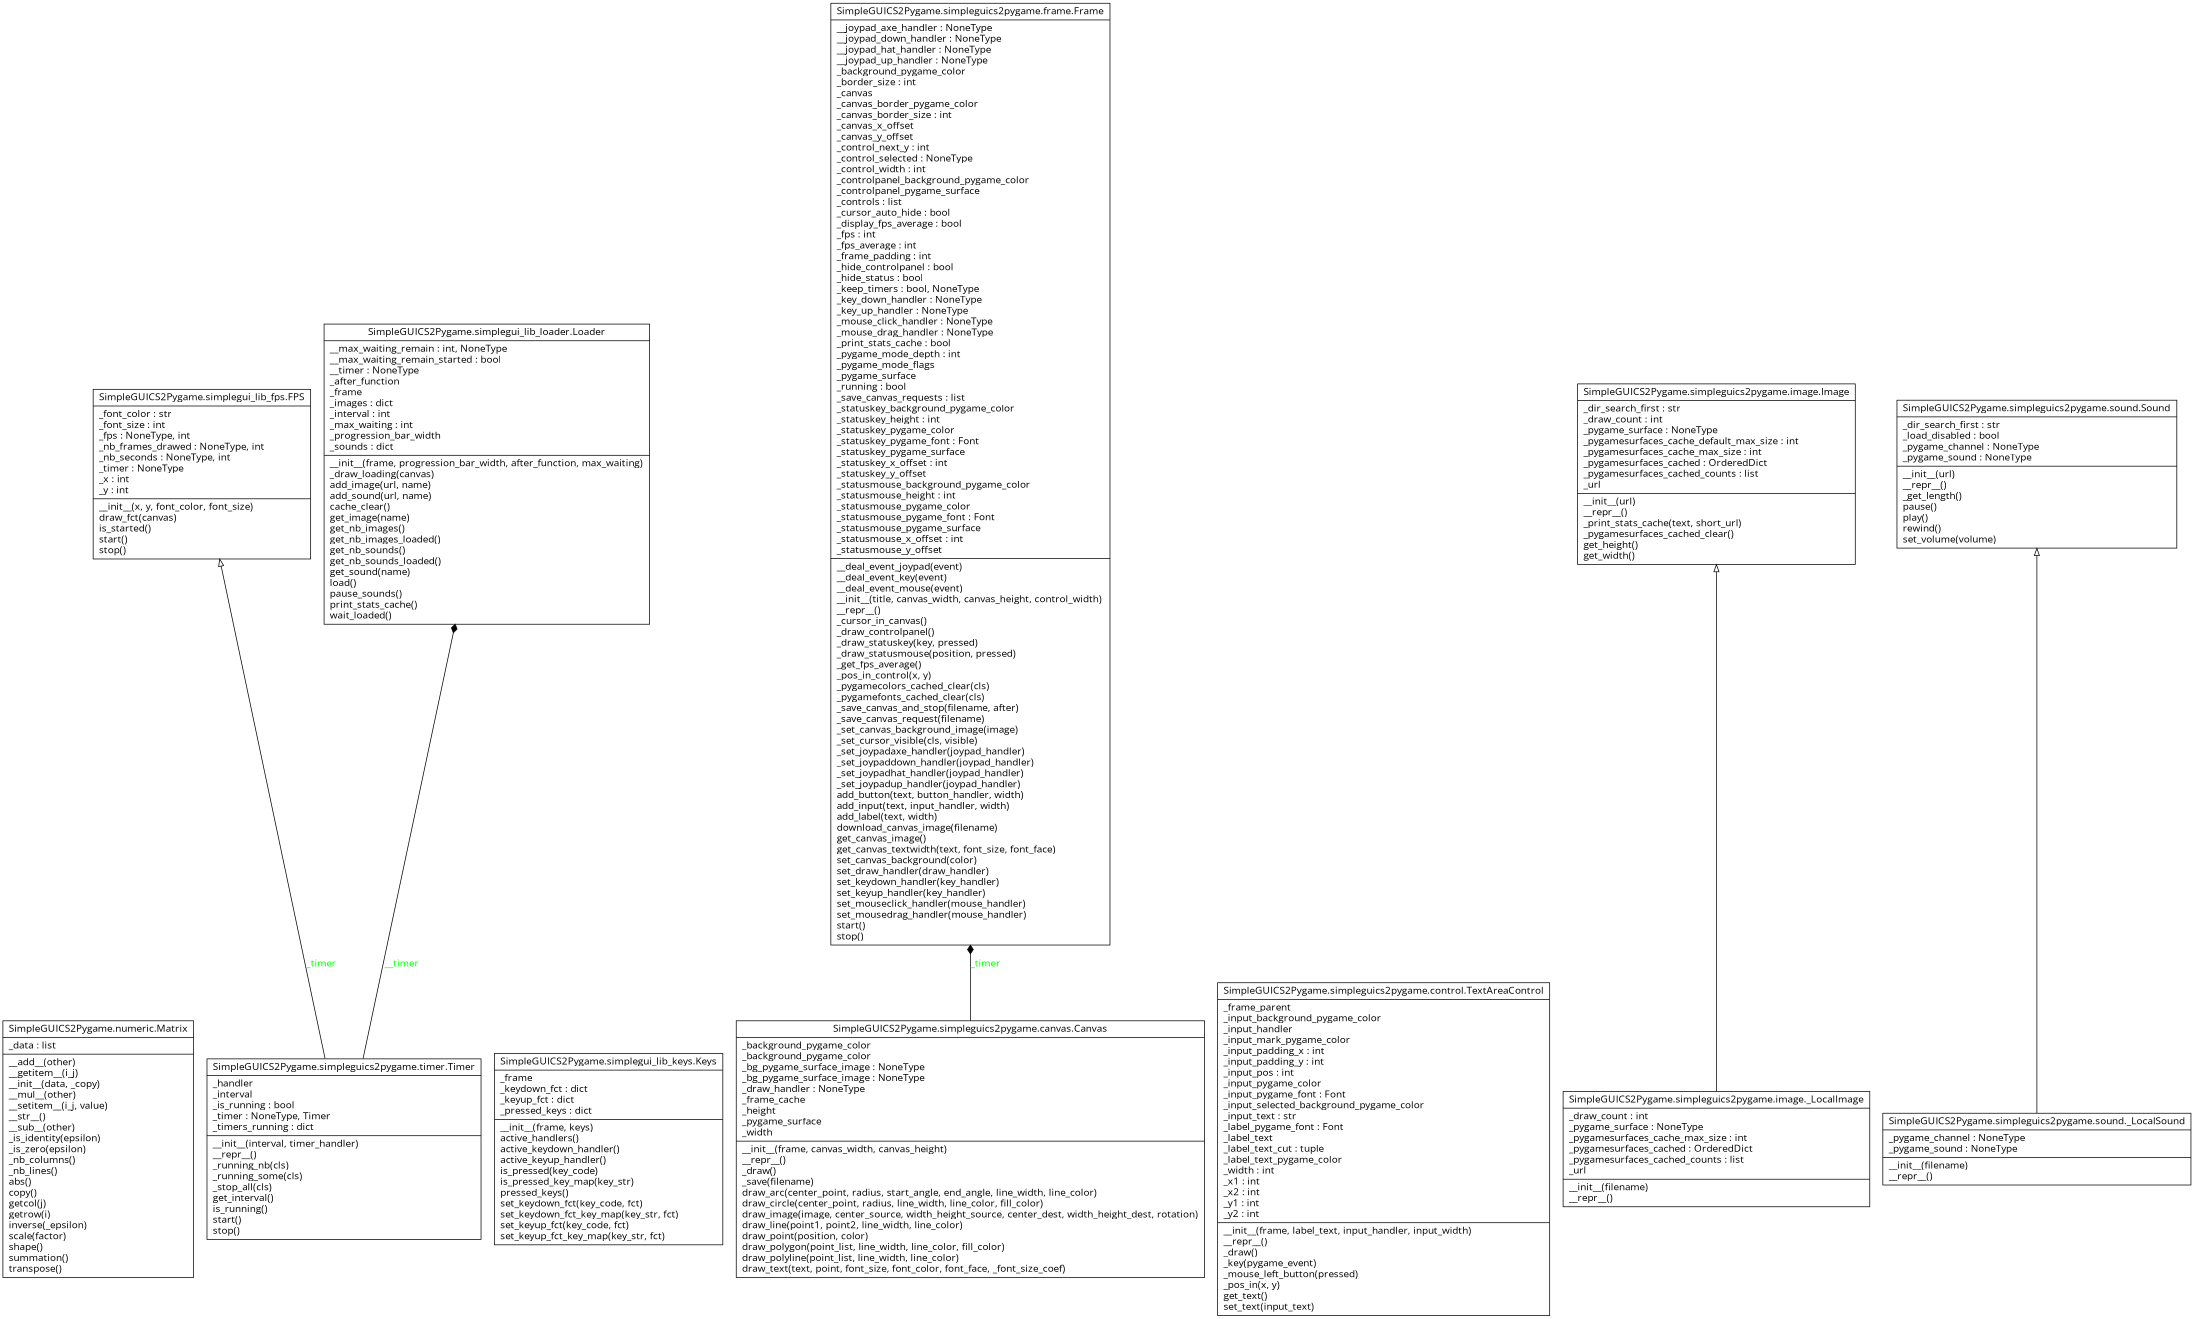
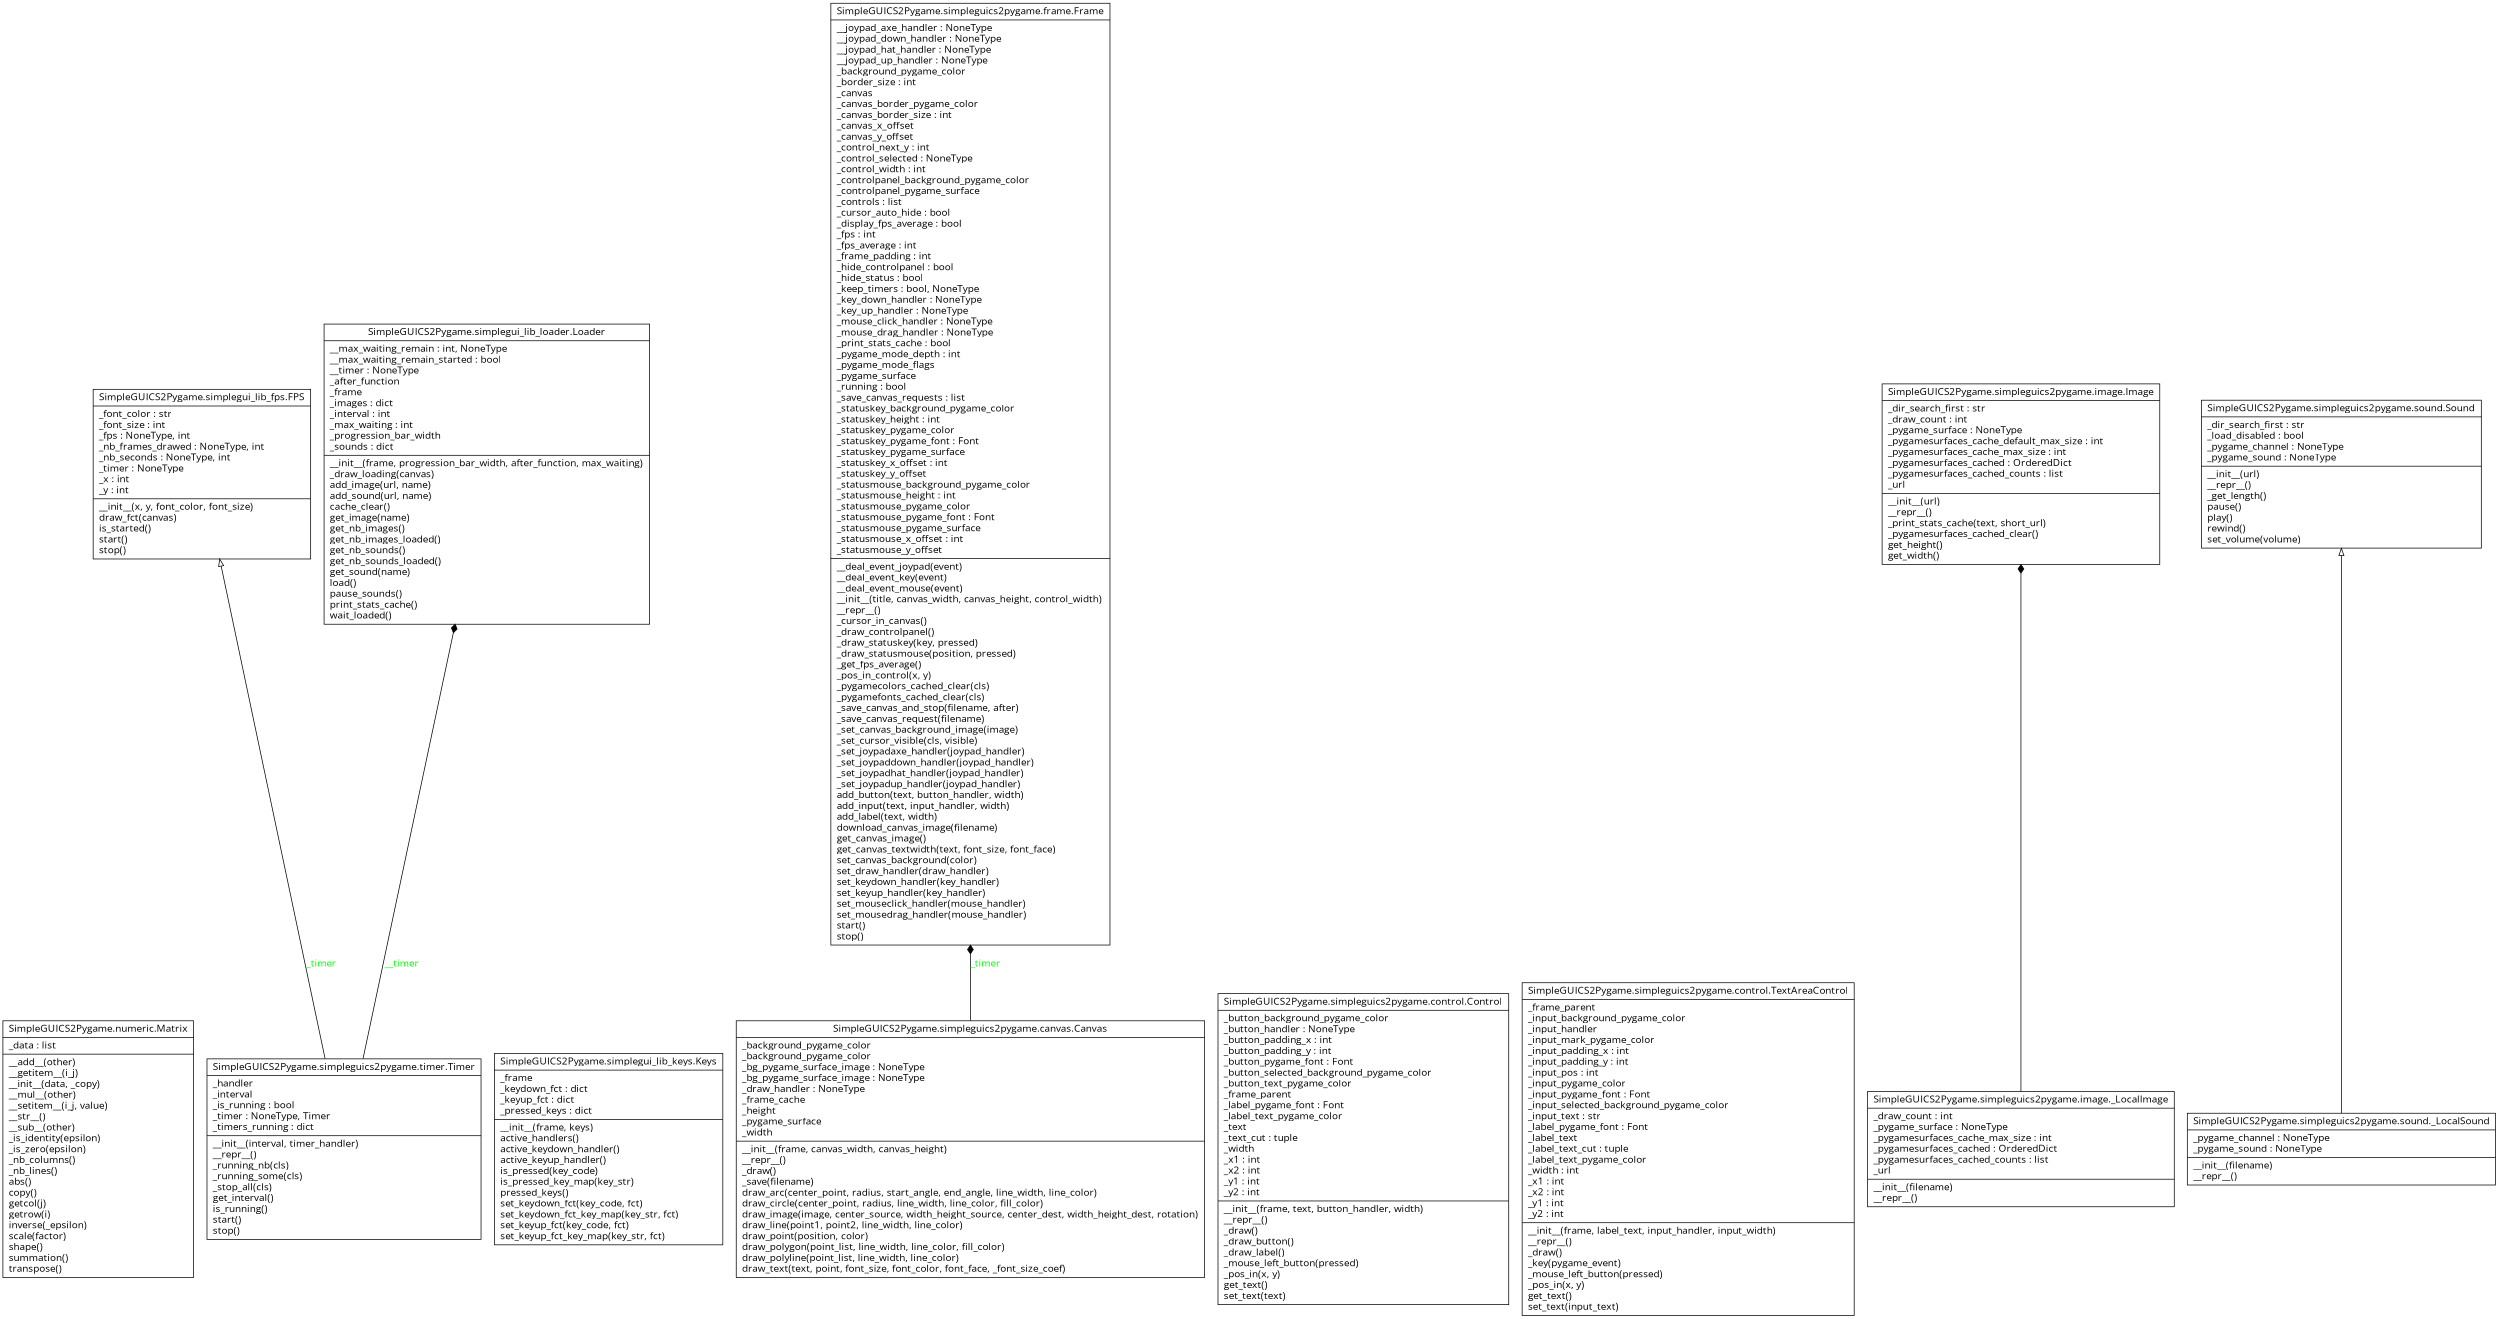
  digraph {
    fontname="Open Sans"
    rankdir=BT
    node [fontname="Open Sans" shape=record]
    edge [arrowhead=empty arrowtail=none fontcolor=green fontname="Open Sans" style=solid]
    n1 [label="{SimpleGUICS2Pygame.numeric.Matrix|_data : list\l|__add__(other)\l__getitem__(i_j)\l__init__(data, _copy)\l__mul__(other)\l__setitem__(i_j, value)\l__str__()\l__sub__(other)\l_is_identity(epsilon)\l_is_zero(epsilon)\l_nb_columns()\l_nb_lines()\labs()\lcopy()\lgetcol(j)\lgetrow(i)\linverse(_epsilon)\lscale(factor)\lshape()\lsummation()\ltranspose()\l}"]
    n2 [label="{SimpleGUICS2Pygame.simplegui_lib_fps.FPS|_font_color : str\l_font_size : int\l_fps : NoneType, int\l_nb_frames_drawed : NoneType, int\l_nb_seconds : NoneType, int\l_timer : NoneType\l_x : int\l_y : int\l|__init__(x, y, font_color, font_size)\ldraw_fct(canvas)\lis_started()\lstart()\lstop()\l}"]
    n3 [label="{SimpleGUICS2Pygame.simplegui_lib_keys.Keys|_frame\l_keydown_fct : dict\l_keyup_fct : dict\l_pressed_keys : dict\l|__init__(frame, keys)\lactive_handlers()\lactive_keydown_handler()\lactive_keyup_handler()\lis_pressed(key_code)\lis_pressed_key_map(key_str)\lpressed_keys()\lset_keydown_fct(key_code, fct)\lset_keydown_fct_key_map(key_str, fct)\lset_keyup_fct(key_code, fct)\lset_keyup_fct_key_map(key_str, fct)\l}"]
    n4 [label="{SimpleGUICS2Pygame.simplegui_lib_loader.Loader|__max_waiting_remain : int, NoneType\l__max_waiting_remain_started : bool\l__timer : NoneType\l_after_function\l_frame\l_images : dict\l_interval : int\l_max_waiting : int\l_progression_bar_width\l_sounds : dict\l|__init__(frame, progression_bar_width, after_function, max_waiting)\l_draw_loading(canvas)\ladd_image(url, name)\ladd_sound(url, name)\lcache_clear()\lget_image(name)\lget_nb_images()\lget_nb_images_loaded()\lget_nb_sounds()\lget_nb_sounds_loaded()\lget_sound(name)\lload()\lpause_sounds()\lprint_stats_cache()\lwait_loaded()\l}"]
    n5 [label="{SimpleGUICS2Pygame.simpleguics2pygame.canvas.Canvas|_background_pygame_color\l_background_pygame_color\l_bg_pygame_surface_image : NoneType\l_bg_pygame_surface_image : NoneType\l_draw_handler : NoneType\l_frame_cache\l_height\l_pygame_surface\l_width\l|__init__(frame, canvas_width, canvas_height)\l__repr__()\l_draw()\l_save(filename)\ldraw_arc(center_point, radius, start_angle, end_angle, line_width, line_color)\ldraw_circle(center_point, radius, line_width, line_color, fill_color)\ldraw_image(image, center_source, width_height_source, center_dest, width_height_dest, rotation)\ldraw_line(point1, point2, line_width, line_color)\ldraw_point(position, color)\ldraw_polygon(point_list, line_width, line_color, fill_color)\ldraw_polyline(point_list, line_width, line_color)\ldraw_text(text, point, font_size, font_color, font_face, _font_size_coef)\l}"]
    n6 [label="{SimpleGUICS2Pygame.simpleguics2pygame.frame.Frame|__joypad_axe_handler : NoneType\l__joypad_down_handler : NoneType\l__joypad_hat_handler : NoneType\l__joypad_up_handler : NoneType\l_background_pygame_color\l_border_size : int\l_canvas\l_canvas_border_pygame_color\l_canvas_border_size : int\l_canvas_x_offset\l_canvas_y_offset\l_control_next_y : int\l_control_selected : NoneType\l_control_width : int\l_controlpanel_background_pygame_color\l_controlpanel_pygame_surface\l_controls : list\l_cursor_auto_hide : bool\l_display_fps_average : bool\l_fps : int\l_fps_average : int\l_frame_padding : int\l_hide_controlpanel : bool\l_hide_status : bool\l_keep_timers : bool, NoneType\l_key_down_handler : NoneType\l_key_up_handler : NoneType\l_mouse_click_handler : NoneType\l_mouse_drag_handler : NoneType\l_print_stats_cache : bool\l_pygame_mode_depth : int\l_pygame_mode_flags\l_pygame_surface\l_running : bool\l_save_canvas_requests : list\l_statuskey_background_pygame_color\l_statuskey_height : int\l_statuskey_pygame_color\l_statuskey_pygame_font : Font\l_statuskey_pygame_surface\l_statuskey_x_offset : int\l_statuskey_y_offset\l_statusmouse_background_pygame_color\l_statusmouse_height : int\l_statusmouse_pygame_color\l_statusmouse_pygame_font : Font\l_statusmouse_pygame_surface\l_statusmouse_x_offset : int\l_statusmouse_y_offset\l|__deal_event_joypad(event)\l__deal_event_key(event)\l__deal_event_mouse(event)\l__init__(title, canvas_width, canvas_height, control_width)\l__repr__()\l_cursor_in_canvas()\l_draw_controlpanel()\l_draw_statuskey(key, pressed)\l_draw_statusmouse(position, pressed)\l_get_fps_average()\l_pos_in_control(x, y)\l_pygamecolors_cached_clear(cls)\l_pygamefonts_cached_clear(cls)\l_save_canvas_and_stop(filename, after)\l_save_canvas_request(filename)\l_set_canvas_background_image(image)\l_set_cursor_visible(cls, visible)\l_set_joypadaxe_handler(joypad_handler)\l_set_joypaddown_handler(joypad_handler)\l_set_joypadhat_handler(joypad_handler)\l_set_joypadup_handler(joypad_handler)\ladd_button(text, button_handler, width)\ladd_input(text, input_handler, width)\ladd_label(text, width)\ldownload_canvas_image(filename)\lget_canvas_image()\lget_canvas_textwidth(text, font_size, font_face)\lset_canvas_background(color)\lset_draw_handler(draw_handler)\lset_keydown_handler(key_handler)\lset_keyup_handler(key_handler)\lset_mouseclick_handler(mouse_handler)\lset_mousedrag_handler(mouse_handler)\lstart()\lstop()\l}"]
+   n7 [label="{SimpleGUICS2Pygame.simpleguics2pygame.control.Control|_button_background_pygame_color\l_button_handler : NoneType\l_button_padding_x : int\l_button_padding_y : int\l_button_pygame_font : Font\l_button_selected_background_pygame_color\l_button_text_pygame_color\l_frame_parent\l_label_pygame_font : Font\l_label_text_pygame_color\l_text\l_text_cut : tuple\l_width\l_x1 : int\l_x2 : int\l_y1 : int\l_y2 : int\l|__init__(frame, text, button_handler, width)\l__repr__()\l_draw()\l_draw_button()\l_draw_label()\l_mouse_left_button(pressed)\l_pos_in(x, y)\lget_text()\lset_text(text)\l}"]
    n8 [label="{SimpleGUICS2Pygame.simpleguics2pygame.control.TextAreaControl|_frame_parent\l_input_background_pygame_color\l_input_handler\l_input_mark_pygame_color\l_input_padding_x : int\l_input_padding_y : int\l_input_pos : int\l_input_pygame_color\l_input_pygame_font : Font\l_input_selected_background_pygame_color\l_input_text : str\l_label_pygame_font : Font\l_label_text\l_label_text_cut : tuple\l_label_text_pygame_color\l_width : int\l_x1 : int\l_x2 : int\l_y1 : int\l_y2 : int\l|__init__(frame, label_text, input_handler, input_width)\l__repr__()\l_draw()\l_key(pygame_event)\l_mouse_left_button(pressed)\l_pos_in(x, y)\lget_text()\lset_text(input_text)\l}"]
    n9 [label="{SimpleGUICS2Pygame.simpleguics2pygame.image.Image|_dir_search_first : str\l_draw_count : int\l_pygame_surface : NoneType\l_pygamesurfaces_cache_default_max_size : int\l_pygamesurfaces_cache_max_size : int\l_pygamesurfaces_cached : OrderedDict\l_pygamesurfaces_cached_counts : list\l_url\l|__init__(url)\l__repr__()\l_print_stats_cache(text, short_url)\l_pygamesurfaces_cached_clear()\lget_height()\lget_width()\l}"]
    n10 [label="{SimpleGUICS2Pygame.simpleguics2pygame.image._LocalImage|_draw_count : int\l_pygame_surface : NoneType\l_pygamesurfaces_cache_max_size : int\l_pygamesurfaces_cached : OrderedDict\l_pygamesurfaces_cached_counts : list\l_url\l|__init__(filename)\l__repr__()\l}"]
    n11 [label="{SimpleGUICS2Pygame.simpleguics2pygame.sound.Sound|_dir_search_first : str\l_load_disabled : bool\l_pygame_channel : NoneType\l_pygame_sound : NoneType\l|__init__(url)\l__repr__()\l_get_length()\lpause()\lplay()\lrewind()\lset_volume(volume)\l}"]
    n12 [label="{SimpleGUICS2Pygame.simpleguics2pygame.sound._LocalSound|_pygame_channel : NoneType\l_pygame_sound : NoneType\l|__init__(filename)\l__repr__()\l}"]
    n13 [label="{SimpleGUICS2Pygame.simpleguics2pygame.timer.Timer|_handler\l_interval\l_is_running : bool\l_timer : NoneType, Timer\l_timers_running : dict\l|__init__(interval, timer_handler)\l__repr__()\l_running_nb(cls)\l_running_some(cls)\l_stop_all(cls)\lget_interval()\lis_running()\lstart()\lstop()\l}"]
    n5 -> n6 [arrowhead=diamond label=_timer]
-   n10 -> n9 [fontcolor="" style=""]
+   n10 -> n9 [arrowhead=diamond fontcolor="" style=""]
    n12 -> n11 [fontcolor="" style=""]
    n13 -> n2 [label=_timer]
    n13 -> n4 [arrowhead=diamond label=__timer]
  }
